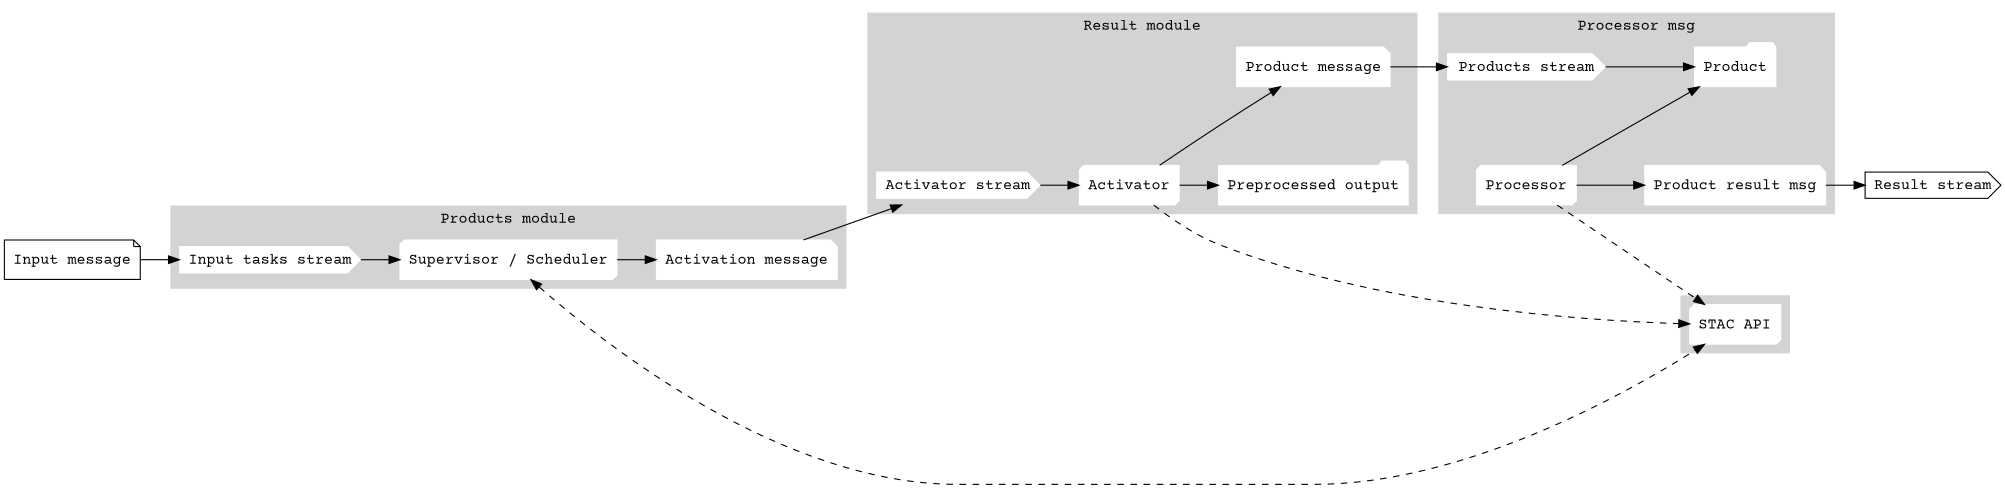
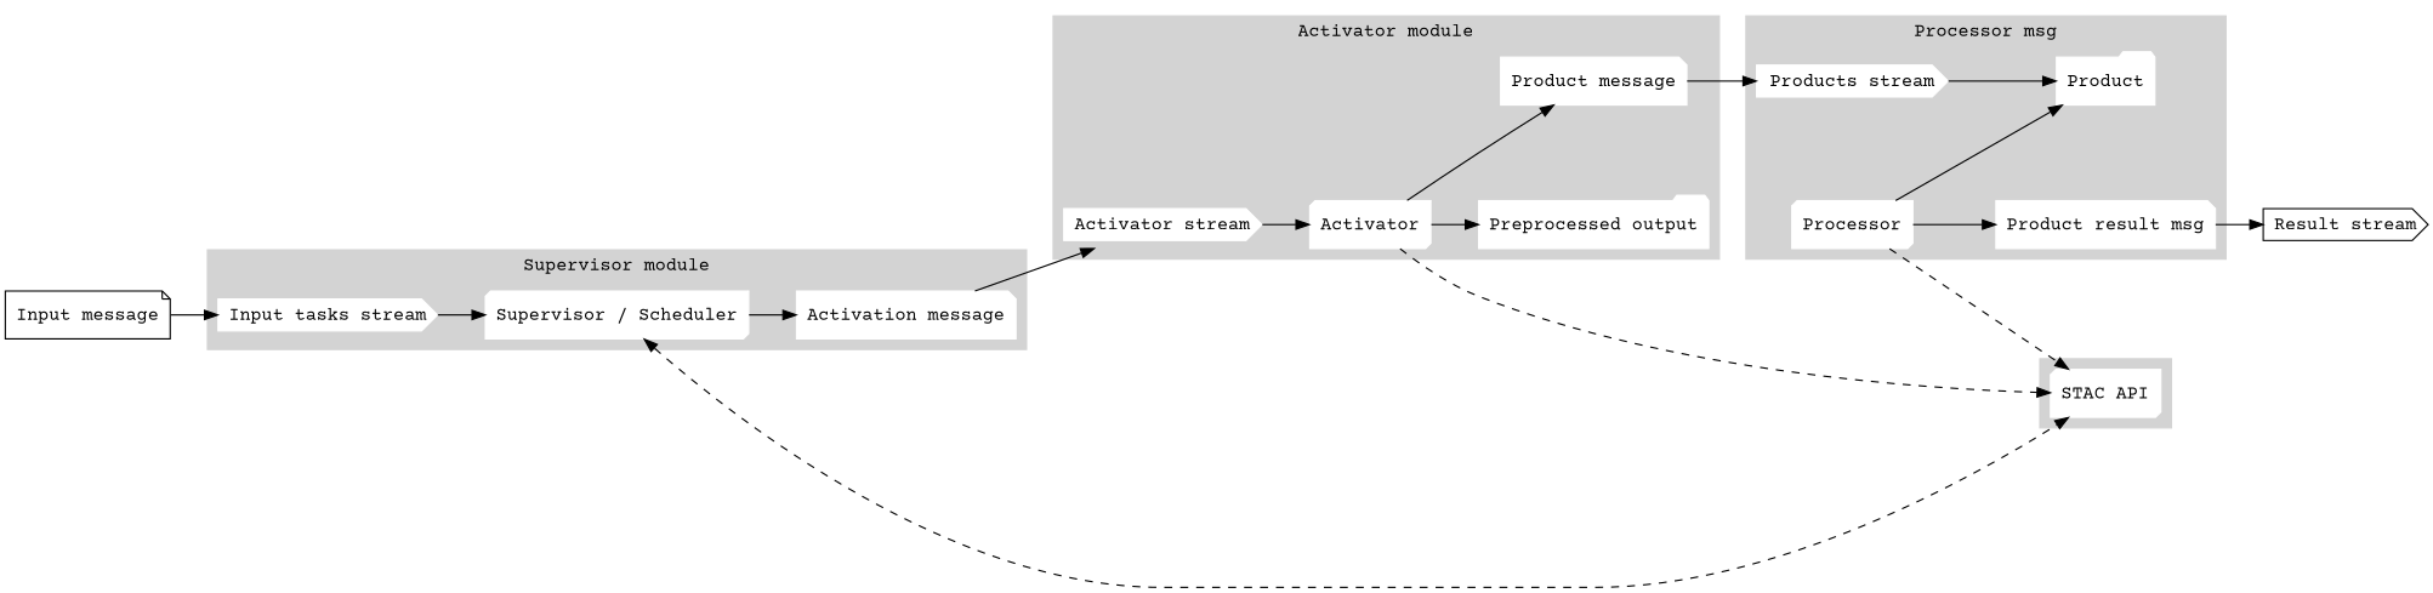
  digraph {
    fontname="Courier Prime"
    nodesep=1
    rankdir=LR
    ranksep=0.5
    node [color=white fontname="Courier Prime" shape=box3d style=filled]
    edge [fontname="Courier Prime"]
    n1 [label="STAC API"]
    n2 [label="Input tasks stream" shape=cds width=2]
    n3 [label="Supervisor / Scheduler"]
    n4 [label="Activation message" shape=note]
    n5 [label="Activator stream" shape=cds width=2]
    n6 [label=Activator]
    n7 [label="Preprocessed output" shape=folder]
    n8 [label="Product message" shape=note]
    n9 [label="Products stream" shape=cds width=2]
    n10 [label=Processor]
    n11 [label=Product shape=folder]
    n12 [label="Product result msg" shape=note]
    n13 [label="Result stream" shape=cds color="" style=""]
    n14 [label="Input message" shape=note color="" style=""]
    subgraph cluster_1 {
      color=lightgrey
      style=filled
      n1
    }
    subgraph cluster_2 {
      color=lightgrey
-     label="Products module"
+     label="Supervisor module"
      style=filled
      n2
      n3
      n4
    }
    subgraph cluster_3 {
      color=lightgrey
-     label="Result module"
+     label="Activator module"
      style=filled
      n5
      n6
      n7
      n8
    }
    subgraph cluster_4 {
      color=lightgrey
      label="Processor msg"
      style=filled
      n9
      n10
      n11
      n12
    }
    n2 -> n3
    n3 -> n1 [dir=both style=dashed]
    n3 -> n4
    n4 -> n5
    n5 -> n6
    n6 -> n1 [style=dashed]
    n6 -> n7
    n6 -> n8
    n8 -> n9
    n9 -> n11
    n10 -> n1 [style=dashed]
    n10 -> n11
    n10 -> n12
    n12 -> n13
    n14 -> n2
  }
